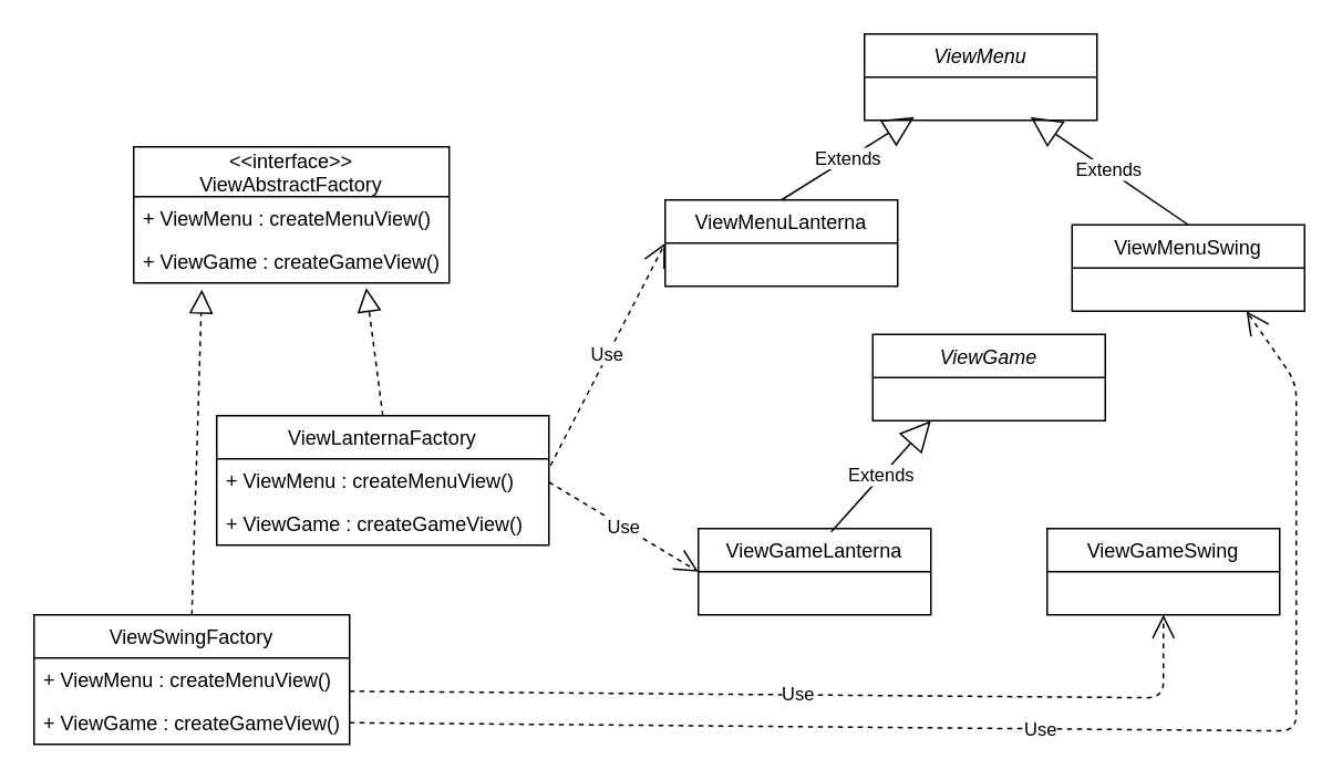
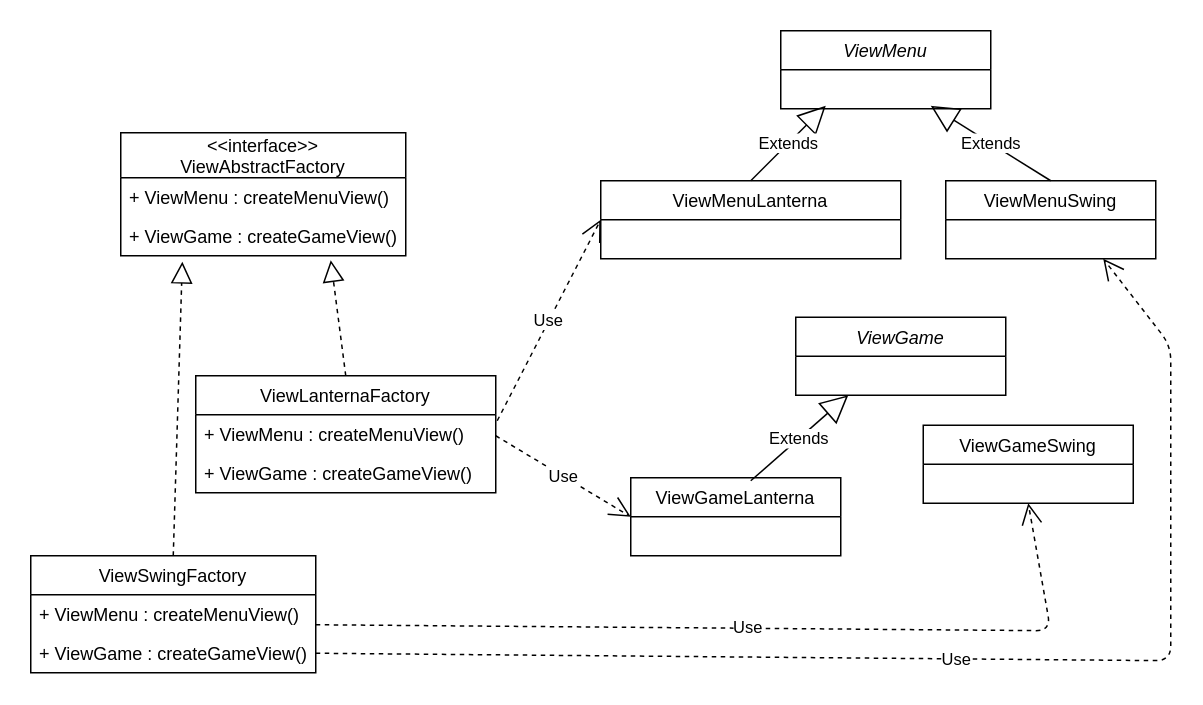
  <mxCell id="0" />
  <mxCell id="1" parent="0" />
  <mxCell id="2" value="&lt;&lt;interface&gt;&gt;&#10;ViewAbstractFactory" style="swimlane;fontStyle=0;childLayout=stackLayout;horizontal=1;startSize=30;fillColor=none;horizontalStack=0;resizeParent=1;resizeParentMax=0;resizeLast=0;collapsible=1;marginBottom=0;" vertex="1" parent="1"><mxGeometry x="80" y="88" width="190" height="82" as="geometry" /></mxCell>
  <mxCell id="3" value="+ ViewMenu : createMenuView()" style="text;strokeColor=none;fillColor=none;align=left;verticalAlign=top;spacingLeft=4;spacingRight=4;overflow=hidden;rotatable=0;points=[[0,0.5],[1,0.5]];portConstraint=eastwest;" vertex="1" parent="2"><mxGeometry y="30" width="190" height="26" as="geometry" /></mxCell>
  <mxCell id="4" value="+ ViewGame : createGameView()" style="text;strokeColor=none;fillColor=none;align=left;verticalAlign=top;spacingLeft=4;spacingRight=4;overflow=hidden;rotatable=0;points=[[0,0.5],[1,0.5]];portConstraint=eastwest;" vertex="1" parent="2"><mxGeometry y="56" width="190" height="26" as="geometry" /></mxCell>
  <mxCell id="5" value="" style="endArrow=block;dashed=1;endFill=0;endSize=12;html=1;exitX=0.5;exitY=0;exitDx=0;exitDy=0;" edge="1" parent="1" source="7"><mxGeometry width="160" relative="1" as="geometry"><mxPoint x="130" y="340" as="sourcePoint" /><mxPoint x="220" y="173" as="targetPoint" /></mxGeometry></mxCell>
  <mxCell id="6" value="" style="endArrow=block;dashed=1;endFill=0;endSize=12;html=1;entryX=0.216;entryY=1.154;entryDx=0;entryDy=0;entryPerimeter=0;exitX=0.5;exitY=0;exitDx=0;exitDy=0;" edge="1" parent="1" source="10" target="4"><mxGeometry width="160" relative="1" as="geometry"><mxPoint x="270" y="350" as="sourcePoint" /><mxPoint x="380" y="340" as="targetPoint" /></mxGeometry></mxCell>
  <mxCell id="7" value="ViewLanternaFactory" style="swimlane;fontStyle=0;childLayout=stackLayout;horizontal=1;startSize=26;fillColor=none;horizontalStack=0;resizeParent=1;resizeParentMax=0;resizeLast=0;collapsible=1;marginBottom=0;" vertex="1" parent="1"><mxGeometry x="130" y="250" width="200" height="78" as="geometry" /></mxCell>
  <mxCell id="8" value="+ ViewMenu : createMenuView()" style="text;strokeColor=none;fillColor=none;align=left;verticalAlign=top;spacingLeft=4;spacingRight=4;overflow=hidden;rotatable=0;points=[[0,0.5],[1,0.5]];portConstraint=eastwest;" vertex="1" parent="7"><mxGeometry y="26" width="200" height="26" as="geometry" /></mxCell>
  <mxCell id="9" value="+ ViewGame : createGameView()" style="text;strokeColor=none;fillColor=none;align=left;verticalAlign=top;spacingLeft=4;spacingRight=4;overflow=hidden;rotatable=0;points=[[0,0.5],[1,0.5]];portConstraint=eastwest;" vertex="1" parent="7"><mxGeometry y="52" width="200" height="26" as="geometry" /></mxCell>
  <mxCell id="10" value="ViewSwingFactory" style="swimlane;fontStyle=0;childLayout=stackLayout;horizontal=1;startSize=26;fillColor=none;horizontalStack=0;resizeParent=1;resizeParentMax=0;resizeLast=0;collapsible=1;marginBottom=0;" vertex="1" parent="1"><mxGeometry x="20" y="370" width="190" height="78" as="geometry" /></mxCell>
  <mxCell id="11" value="+ ViewMenu : createMenuView()" style="text;strokeColor=none;fillColor=none;align=left;verticalAlign=top;spacingLeft=4;spacingRight=4;overflow=hidden;rotatable=0;points=[[0,0.5],[1,0.5]];portConstraint=eastwest;" vertex="1" parent="10"><mxGeometry y="26" width="190" height="26" as="geometry" /></mxCell>
  <mxCell id="12" value="+ ViewGame : createGameView()" style="text;strokeColor=none;fillColor=none;align=left;verticalAlign=top;spacingLeft=4;spacingRight=4;overflow=hidden;rotatable=0;points=[[0,0.5],[1,0.5]];portConstraint=eastwest;" vertex="1" parent="10"><mxGeometry y="52" width="190" height="26" as="geometry" /></mxCell>
  <mxCell id="13" value="ViewMenu" style="swimlane;fontStyle=2;childLayout=stackLayout;horizontal=1;startSize=26;fillColor=none;horizontalStack=0;resizeParent=1;resizeParentMax=0;resizeLast=0;collapsible=1;marginBottom=0;" vertex="1" parent="1"><mxGeometry x="520" y="20" width="140" height="52" as="geometry" /></mxCell>
  <mxCell id="14" value="Extends" style="endArrow=block;endSize=16;endFill=0;html=1;exitX=0.5;exitY=0;exitDx=0;exitDy=0;" edge="1" parent="1" source="15"><mxGeometry width="160" relative="1" as="geometry"><mxPoint x="490" y="110" as="sourcePoint" /><mxPoint x="550" y="70" as="targetPoint" /></mxGeometry></mxCell>
- <mxCell id="15" value="ViewMenuLanterna" style="swimlane;fontStyle=0;childLayout=stackLayout;horizontal=1;startSize=26;fillColor=none;horizontalStack=0;resizeParent=1;resizeParentMax=0;resizeLast=0;collapsible=1;marginBottom=0;" vertex="1" parent="1"><mxGeometry x="400" y="120" width="140" height="52" as="geometry" /></mxCell>
- <mxCell id="16" value="ViewMenuSwing" style="swimlane;fontStyle=0;childLayout=stackLayout;horizontal=1;startSize=26;fillColor=none;horizontalStack=0;resizeParent=1;resizeParentMax=0;resizeLast=0;collapsible=1;marginBottom=0;" vertex="1" parent="1"><mxGeometry x="645" y="135" width="140" height="52" as="geometry" /></mxCell>
+ <mxCell id="15" value="ViewMenuLanterna" style="swimlane;fontStyle=0;childLayout=stackLayout;horizontal=1;startSize=26;fillColor=none;horizontalStack=0;resizeParent=1;resizeParentMax=0;resizeLast=0;collapsible=1;marginBottom=0;" vertex="1" parent="1"><mxGeometry x="400" y="120" width="200" height="52" as="geometry" /></mxCell>
+ <mxCell id="16" value="ViewMenuSwing" style="swimlane;fontStyle=0;childLayout=stackLayout;horizontal=1;startSize=26;fillColor=none;horizontalStack=0;resizeParent=1;resizeParentMax=0;resizeLast=0;collapsible=1;marginBottom=0;" vertex="1" parent="1"><mxGeometry x="630" y="120" width="140" height="52" as="geometry" /></mxCell>
  <mxCell id="17" value="Extends" style="endArrow=block;endSize=16;endFill=0;html=1;exitX=0.5;exitY=0;exitDx=0;exitDy=0;" edge="1" parent="1" source="16"><mxGeometry width="160" relative="1" as="geometry"><mxPoint x="600" y="220" as="sourcePoint" /><mxPoint x="620" y="70" as="targetPoint" /></mxGeometry></mxCell>
- <mxCell id="18" value="ViewGame" style="swimlane;fontStyle=2;childLayout=stackLayout;horizontal=1;startSize=26;fillColor=none;horizontalStack=0;resizeParent=1;resizeParentMax=0;resizeLast=0;collapsible=1;marginBottom=0;" vertex="1" parent="1"><mxGeometry x="525" y="201" width="140" height="52" as="geometry" /></mxCell>
+ <mxCell id="18" value="ViewGame" style="swimlane;fontStyle=2;childLayout=stackLayout;horizontal=1;startSize=26;fillColor=none;horizontalStack=0;resizeParent=1;resizeParentMax=0;resizeLast=0;collapsible=1;marginBottom=0;" vertex="1" parent="1"><mxGeometry x="530" y="211" width="140" height="52" as="geometry" /></mxCell>
  <mxCell id="19" value="Extends" style="endArrow=block;endSize=16;endFill=0;html=1;entryX=0.25;entryY=1;entryDx=0;entryDy=0;" edge="1" parent="1" target="18"><mxGeometry width="160" relative="1" as="geometry"><mxPoint x="500" y="320" as="sourcePoint" /><mxPoint x="610" y="330" as="targetPoint" /></mxGeometry></mxCell>
  <mxCell id="20" value="ViewGameLanterna" style="swimlane;fontStyle=0;childLayout=stackLayout;horizontal=1;startSize=26;fillColor=none;horizontalStack=0;resizeParent=1;resizeParentMax=0;resizeLast=0;collapsible=1;marginBottom=0;" vertex="1" parent="1"><mxGeometry x="420" y="318" width="140" height="52" as="geometry" /></mxCell>
- <mxCell id="21" value="&#10;ViewGameSwing&#10;" style="swimlane;fontStyle=0;childLayout=stackLayout;horizontal=1;startSize=26;fillColor=none;horizontalStack=0;resizeParent=1;resizeParentMax=0;resizeLast=0;collapsible=1;marginBottom=0;" vertex="1" parent="1"><mxGeometry x="630" y="318" width="140" height="52" as="geometry" /></mxCell>
+ <mxCell id="21" value="&#10;ViewGameSwing&#10;" style="swimlane;fontStyle=0;childLayout=stackLayout;horizontal=1;startSize=26;fillColor=none;horizontalStack=0;resizeParent=1;resizeParentMax=0;resizeLast=0;collapsible=1;marginBottom=0;" vertex="1" parent="1"><mxGeometry x="615" y="283" width="140" height="52" as="geometry" /></mxCell>
  <mxCell id="22" value="Use" style="endArrow=open;endSize=12;dashed=1;html=1;entryX=0.5;entryY=1;entryDx=0;entryDy=0;exitX=1;exitY=0.769;exitDx=0;exitDy=0;exitPerimeter=0;" edge="1" parent="1" source="11" target="21"><mxGeometry width="160" relative="1" as="geometry"><mxPoint x="210" y="390" as="sourcePoint" /><mxPoint x="700" y="390" as="targetPoint" /><Array as="points"><mxPoint x="700" y="420" /></Array></mxGeometry></mxCell>
  <mxCell id="23" value="Use" style="endArrow=open;endSize=12;dashed=1;html=1;exitX=1;exitY=0.5;exitDx=0;exitDy=0;entryX=0.75;entryY=1;entryDx=0;entryDy=0;" edge="1" parent="1" source="12" target="16"><mxGeometry width="160" relative="1" as="geometry"><mxPoint x="220" y="440" as="sourcePoint" /><mxPoint x="380" y="440" as="targetPoint" /><Array as="points"><mxPoint x="780" y="440" /><mxPoint x="780" y="230" /></Array></mxGeometry></mxCell>
  <mxCell id="24" value="Use" style="endArrow=open;endSize=12;dashed=1;html=1;entryX=0;entryY=0.5;entryDx=0;entryDy=0;exitX=1.005;exitY=0.154;exitDx=0;exitDy=0;exitPerimeter=0;" edge="1" parent="1" source="8" target="15"><mxGeometry width="160" relative="1" as="geometry"><mxPoint x="360" y="270" as="sourcePoint" /><mxPoint x="520" y="270" as="targetPoint" /></mxGeometry></mxCell>
  <mxCell id="25" value="Use" style="endArrow=open;endSize=12;dashed=1;html=1;entryX=0;entryY=0.5;entryDx=0;entryDy=0;" edge="1" parent="1" target="20"><mxGeometry width="160" relative="1" as="geometry"><mxPoint x="330" y="290" as="sourcePoint" /><mxPoint x="490" y="290" as="targetPoint" /></mxGeometry></mxCell>
